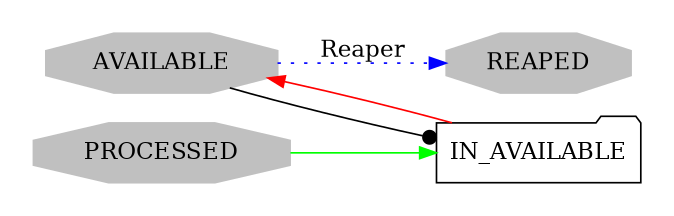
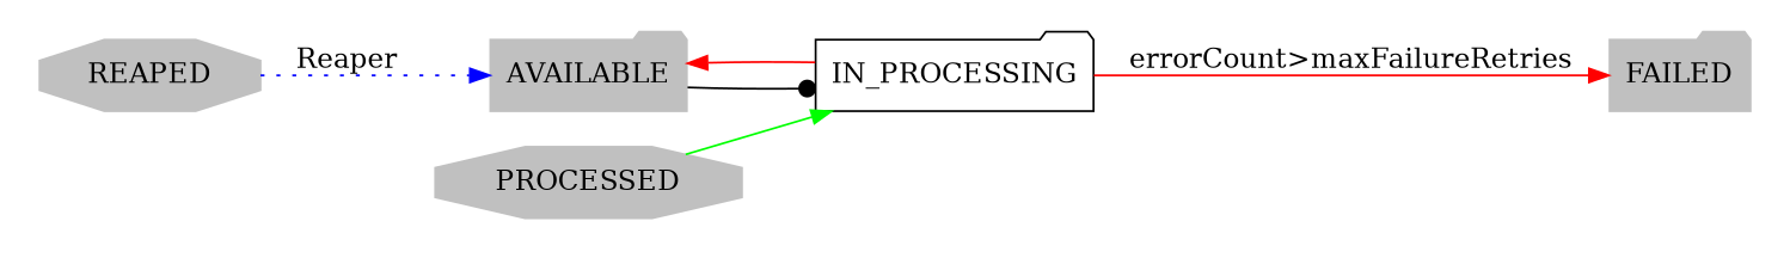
  digraph {
    rankdir=LR
    node [color=grey shape=folder style=filled]
    edge [arrowhead=normal color=red]
-   n1 [label=AVAILABLE shape=octagon]
-   n2 [label=IN_AVAILABLE color="" style=""]
+   n1 [label=AVAILABLE]
+   n2 [label=IN_PROCESSING color="" style=""]
    n3 [label=REAPED shape=octagon]
    n4 [label=PROCESSED shape=octagon]
+   n5 [label=FAILED]
    subgraph cluster_1 {
      style=invis
      n1
      n2
      n3
      n4
+     n5
    }
    n1 -> n2 [arrowhead=dot color=black]
-   n1 -> n3 [color=blue label=<Reaper> style=dotted]
+   n3 -> n1 [color=blue label=<Reaper> style=dotted]
    n2 -> n1
+   n2 -> n5 [label=<errorCount&gt;maxFailureRetries>]
    n4 -> n2 [color=green]
  }
